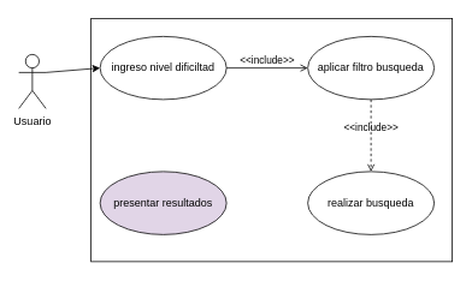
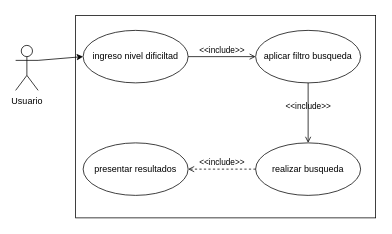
  <mxCell id="0" />
  <mxCell id="1" parent="0" />
  <mxCell id="2" value="" style="rounded=0;whiteSpace=wrap;html=1;" vertex="1" parent="1"><mxGeometry x="100" y="20" width="400" height="270" as="geometry" /></mxCell>
  <mxCell id="3" style="edgeStyle=none;html=1;exitX=1;exitY=0.333;exitDx=0;exitDy=0;exitPerimeter=0;entryX=0;entryY=0.5;entryDx=0;entryDy=0;" edge="1" parent="1" source="4" target="5"><mxGeometry relative="1" as="geometry" /></mxCell>
  <mxCell id="4" value="Usuario" style="shape=umlActor;verticalLabelPosition=bottom;verticalAlign=top;html=1;" vertex="1" parent="1"><mxGeometry x="20" y="60" width="30" height="60" as="geometry" /></mxCell>
  <mxCell id="5" value="ingreso nivel dificiltad" style="ellipse;whiteSpace=wrap;html=1;" vertex="1" parent="1"><mxGeometry x="110" y="40" width="140" height="70" as="geometry" /></mxCell>
  <mxCell id="6" value="aplicar filtro busqueda" style="ellipse;whiteSpace=wrap;html=1;" vertex="1" parent="1"><mxGeometry x="340" y="40" width="140" height="70" as="geometry" /></mxCell>
  <mxCell id="7" value="realizar busqueda" style="ellipse;whiteSpace=wrap;html=1;" vertex="1" parent="1"><mxGeometry x="340" y="190" width="140" height="70" as="geometry" /></mxCell>
- <mxCell id="8" value="presentar resultados" style="ellipse;whiteSpace=wrap;html=1;fillColor=#e1d5e7;" vertex="1" parent="1"><mxGeometry x="110" y="190" width="140" height="70" as="geometry" /></mxCell>
- <mxCell id="9" value="&amp;lt;&amp;lt;include&amp;gt;&amp;gt;" style="html=1;verticalAlign=bottom;labelBackgroundColor=none;endArrow=open;endFill=0;dashed=1;entryX=0.5;entryY=0;entryDx=0;entryDy=0;exitX=0.5;exitY=1;exitDx=0;exitDy=0;" edge="1" parent="1" source="6" target="7"><mxGeometry width="160" relative="1" as="geometry"><mxPoint x="360" y="120" as="sourcePoint" /><mxPoint x="360" y="190" as="targetPoint" /></mxGeometry></mxCell>
+ <mxCell id="8" value="presentar resultados" style="ellipse;whiteSpace=wrap;html=1;" vertex="1" parent="1"><mxGeometry x="110" y="190" width="140" height="70" as="geometry" /></mxCell>
+ <mxCell id="9" value="&amp;lt;&amp;lt;include&amp;gt;&amp;gt;" style="html=1;verticalAlign=bottom;labelBackgroundColor=none;endArrow=open;endFill=0;dashed=0;entryX=0.5;entryY=0;entryDx=0;entryDy=0;exitX=0.5;exitY=1;exitDx=0;exitDy=0;" edge="1" parent="1" source="6" target="7"><mxGeometry width="160" relative="1" as="geometry"><mxPoint x="360" y="120" as="sourcePoint" /><mxPoint x="360" y="190" as="targetPoint" /></mxGeometry></mxCell>
  <mxCell id="10" value="&amp;lt;&amp;lt;include&amp;gt;&amp;gt;" style="html=1;verticalAlign=bottom;labelBackgroundColor=none;endArrow=open;endFill=0;dashed=0;entryX=0;entryY=0.5;entryDx=0;entryDy=0;exitX=1;exitY=0.5;exitDx=0;exitDy=0;" edge="1" parent="1" source="5" target="6"><mxGeometry x="-0.006" width="160" relative="1" as="geometry"><mxPoint x="350" y="120" as="sourcePoint" /><mxPoint x="350" y="200" as="targetPoint" /><mxPoint as="offset" /></mxGeometry></mxCell>
+ <mxCell id="11" value="&amp;lt;&amp;lt;include&amp;gt;&amp;gt;" style="html=1;verticalAlign=bottom;labelBackgroundColor=none;endArrow=open;endFill=0;dashed=1;entryX=1;entryY=0.5;entryDx=0;entryDy=0;exitX=0;exitY=0.5;exitDx=0;exitDy=0;" edge="1" parent="1" source="7" target="8"><mxGeometry x="-0.006" width="160" relative="1" as="geometry"><mxPoint x="260" y="85" as="sourcePoint" /><mxPoint x="350" y="85" as="targetPoint" /><mxPoint as="offset" /></mxGeometry></mxCell>
